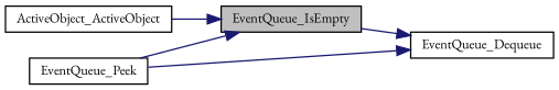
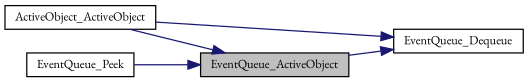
  digraph {
    fontname="EB Garamond"
    rankdir=RL
    node [color=black fillcolor=white fontname="EB Garamond" fontsize=10 shape=record style=filled]
    edge [color=midnightblue dir=back fontname="EB Garamond" fontsize=10 labelfontname=Helvetica labelfontsize=10 style=solid]
-   n1 [fillcolor=grey75 fontcolor=black height=0.2 label=EventQueue_IsEmpty width=0.4]
+   n1 [fillcolor=grey75 fontcolor=black height=0.2 label=EventQueue_ActiveObject width=0.4]
    n2 [height=0.2 label=ActiveObject_ActiveObject width=0.4]
    n3 [height=0.2 label=EventQueue_Peek width=0.4]
    n4 [height=0.2 label=EventQueue_Dequeue width=0.4]
    n1 -> n2
    n1 -> n3
    n4 -> n1
-   n4 -> n3
+   n4 -> n2
  }
